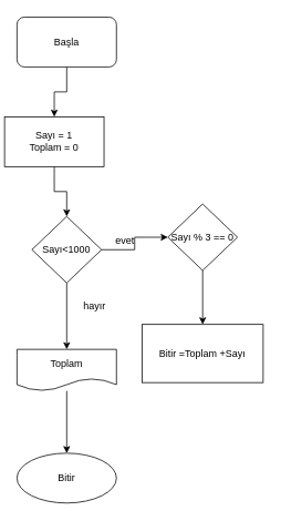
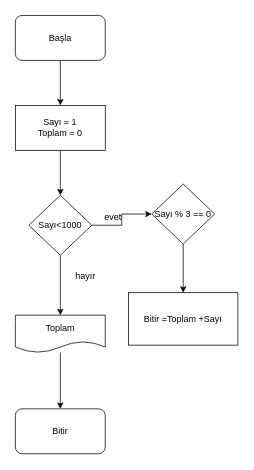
  <mxCell id="0" />
  <mxCell id="1" parent="0" />
  <mxCell id="2" value="" style="edgeStyle=orthogonalEdgeStyle;rounded=0;orthogonalLoop=1;jettySize=auto;html=1;" edge="1" parent="1" source="3" target="5"><mxGeometry relative="1" as="geometry" /></mxCell>
  <mxCell id="3" value="Başla" style="rounded=1;whiteSpace=wrap;html=1;" vertex="1" parent="1"><mxGeometry x="20" y="20" width="120" height="60" as="geometry" /></mxCell>
  <mxCell id="4" value="" style="edgeStyle=orthogonalEdgeStyle;rounded=0;orthogonalLoop=1;jettySize=auto;html=1;" edge="1" parent="1" source="5" target="8"><mxGeometry relative="1" as="geometry" /></mxCell>
- <mxCell id="5" value="Sayı = 1&lt;br&gt;Toplam = 0&lt;br&gt;" style="rounded=0;whiteSpace=wrap;html=1;" vertex="1" parent="1"><mxGeometry x="5" y="140" width="120" height="60" as="geometry" /></mxCell>
+ <mxCell id="5" value="Sayı = 1&lt;br&gt;Toplam = 0&lt;br&gt;" style="rounded=0;whiteSpace=wrap;html=1;" vertex="1" parent="1"><mxGeometry x="20" y="140" width="120" height="60" as="geometry" /></mxCell>
  <mxCell id="6" value="" style="edgeStyle=orthogonalEdgeStyle;rounded=0;orthogonalLoop=1;jettySize=auto;html=1;" edge="1" parent="1" source="8" target="10"><mxGeometry relative="1" as="geometry" /></mxCell>
  <mxCell id="7" value="" style="edgeStyle=orthogonalEdgeStyle;rounded=0;orthogonalLoop=1;jettySize=auto;html=1;" edge="1" parent="1" source="8" target="14"><mxGeometry relative="1" as="geometry" /></mxCell>
  <mxCell id="8" value="Sayı&amp;lt;1000" style="rhombus;whiteSpace=wrap;html=1;" vertex="1" parent="1"><mxGeometry x="38" y="260" width="84" height="80" as="geometry" /></mxCell>
  <mxCell id="9" value="" style="edgeStyle=orthogonalEdgeStyle;rounded=0;orthogonalLoop=1;jettySize=auto;html=1;" edge="1" parent="1" source="10" target="11"><mxGeometry relative="1" as="geometry" /></mxCell>
  <mxCell id="10" value="Sayı % 3 == 0" style="rhombus;whiteSpace=wrap;html=1;" vertex="1" parent="1"><mxGeometry x="202" y="245" width="84" height="80" as="geometry" /></mxCell>
  <mxCell id="11" value="Bitir =Toplam +Sayı" style="rounded=0;whiteSpace=wrap;html=1;" vertex="1" parent="1"><mxGeometry x="171" y="390" width="146" height="70" as="geometry" /></mxCell>
  <mxCell id="12" value="evet&lt;br&gt;" style="text;html=1;align=center;verticalAlign=middle;resizable=0;points=[];autosize=1;strokeColor=none;fillColor=none;" vertex="1" parent="1"><mxGeometry x="125" y="275" width="50" height="30" as="geometry" /></mxCell>
  <mxCell id="13" value="" style="edgeStyle=orthogonalEdgeStyle;rounded=0;orthogonalLoop=1;jettySize=auto;html=1;" edge="1" parent="1" source="14" target="15"><mxGeometry relative="1" as="geometry" /></mxCell>
  <mxCell id="14" value="Toplam" style="shape=document;whiteSpace=wrap;html=1;boundedLbl=1;" vertex="1" parent="1"><mxGeometry x="20" y="420" width="120" height="50" as="geometry" /></mxCell>
- <mxCell id="15" value="Bitir" style="ellipse;whiteSpace=wrap;html=1;" vertex="1" parent="1"><mxGeometry x="20" y="545" width="120" height="60" as="geometry" /></mxCell>
+ <mxCell id="15" value="Bitir" style="rounded=1;whiteSpace=wrap;html=1;" vertex="1" parent="1"><mxGeometry x="20" y="545" width="120" height="60" as="geometry" /></mxCell>
  <mxCell id="16" value="&amp;nbsp; &amp;nbsp; &amp;nbsp; &amp;nbsp; &amp;nbsp;&lt;br&gt;&amp;nbsp; &amp;nbsp; &amp;nbsp;hayır&lt;br&gt;" style="text;html=1;align=center;verticalAlign=middle;resizable=0;points=[];autosize=1;strokeColor=none;fillColor=none;" vertex="1" parent="1"><mxGeometry x="70" y="340" width="70" height="40" as="geometry" /></mxCell>
